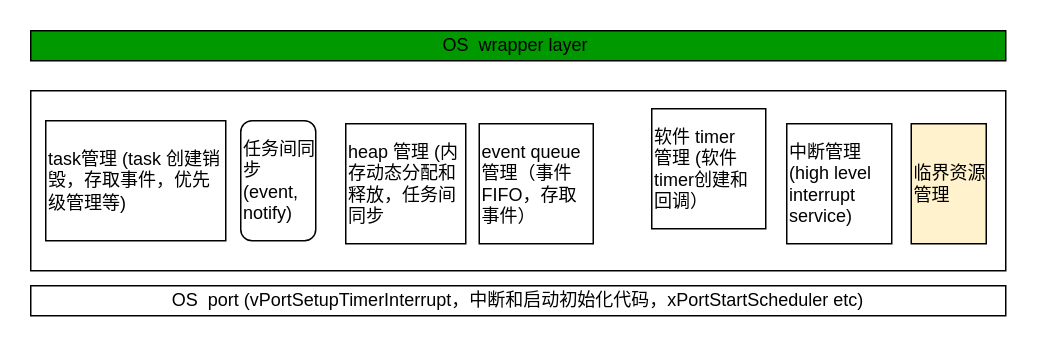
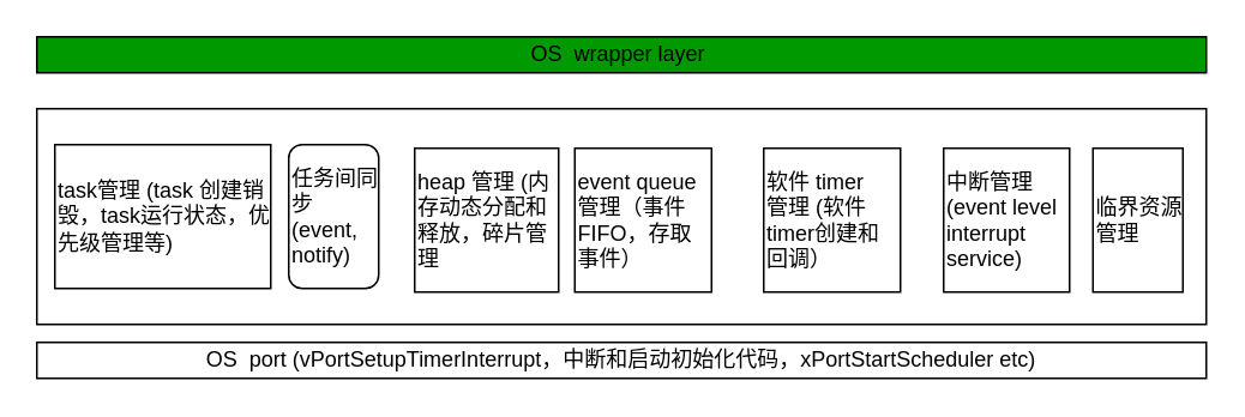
  <mxCell id="0" />
  <mxCell id="1" parent="0" />
  <mxCell id="2" value="OS&amp;nbsp; wrapper layer&amp;nbsp;" style="rounded=0;whiteSpace=wrap;html=1;fillColor=#009900;" parent="1" vertex="1"><mxGeometry x="20" y="20" width="650" height="20" as="geometry" /></mxCell>
  <mxCell id="3" value="" style="rounded=0;whiteSpace=wrap;html=1;" parent="1" vertex="1"><mxGeometry x="20" y="60" width="650" height="120" as="geometry" /></mxCell>
- <mxCell id="4" value="task管理 (task 创建销毁，存取事件，优先级管理等)" style="rounded=0;whiteSpace=wrap;html=1;align=left;" parent="1" vertex="1"><mxGeometry x="30" y="80" width="120" height="80" as="geometry" /></mxCell>
- <mxCell id="5" value="heap 管理 (内存动态分配和释放，任务间同步" style="rounded=0;whiteSpace=wrap;html=1;align=left;" parent="1" vertex="1"><mxGeometry x="230" y="82" width="80" height="80" as="geometry" /></mxCell>
+ <mxCell id="4" value="task管理 (task 创建销毁，task运行状态，优先级管理等)" style="rounded=0;whiteSpace=wrap;html=1;align=left;" parent="1" vertex="1"><mxGeometry x="30" y="80" width="120" height="80" as="geometry" /></mxCell>
+ <mxCell id="5" value="heap 管理 (内存动态分配和释放，碎片管理" style="rounded=0;whiteSpace=wrap;html=1;align=left;" parent="1" vertex="1"><mxGeometry x="230" y="82" width="80" height="80" as="geometry" /></mxCell>
  <mxCell id="6" value="event queue管理（事件FIFO，存取事件）" style="rounded=0;whiteSpace=wrap;html=1;align=left;" parent="1" vertex="1"><mxGeometry x="319" y="82" width="76" height="80" as="geometry" /></mxCell>
- <mxCell id="7" value="软件 timer&lt;br&gt;管理 (软件timer创建和回调）" style="rounded=0;whiteSpace=wrap;html=1;align=left;" parent="1" vertex="1"><mxGeometry x="434" y="72" width="76" height="80" as="geometry" /></mxCell>
- <mxCell id="8" value="中断管理 (high level interrupt service)" style="rounded=0;whiteSpace=wrap;html=1;align=left;" parent="1" vertex="1"><mxGeometry x="524" y="82" width="70" height="80" as="geometry" /></mxCell>
- <mxCell id="9" value="临界资源管理" style="rounded=0;whiteSpace=wrap;html=1;align=left;fillColor=#fff2cc;" parent="1" vertex="1"><mxGeometry x="607" y="82" width="50" height="80" as="geometry" /></mxCell>
+ <mxCell id="7" value="软件 timer&lt;br&gt;管理 (软件timer创建和回调）" style="rounded=0;whiteSpace=wrap;html=1;align=left;" parent="1" vertex="1"><mxGeometry x="424" y="82" width="76" height="80" as="geometry" /></mxCell>
+ <mxCell id="8" value="中断管理 (event level interrupt service)" style="rounded=0;whiteSpace=wrap;html=1;align=left;" parent="1" vertex="1"><mxGeometry x="524" y="82" width="70" height="80" as="geometry" /></mxCell>
+ <mxCell id="9" value="临界资源管理" style="rounded=0;whiteSpace=wrap;html=1;align=left;" parent="1" vertex="1"><mxGeometry x="607" y="82" width="50" height="80" as="geometry" /></mxCell>
  <mxCell id="10" value="任务间同步&amp;nbsp; (event,&lt;br&gt;notify)" style="whiteSpace=wrap;html=1;align=left;rounded=1;" parent="1" vertex="1"><mxGeometry x="160" y="80" width="50" height="80" as="geometry" /></mxCell>
  <mxCell id="11" value="OS&amp;nbsp; port (vPortSetupTimerInterrupt，中断和启动初始化代码，xPortStartScheduler etc)" style="rounded=0;whiteSpace=wrap;html=1;" parent="1" vertex="1"><mxGeometry x="20" y="190" width="650" height="20" as="geometry" /></mxCell>
